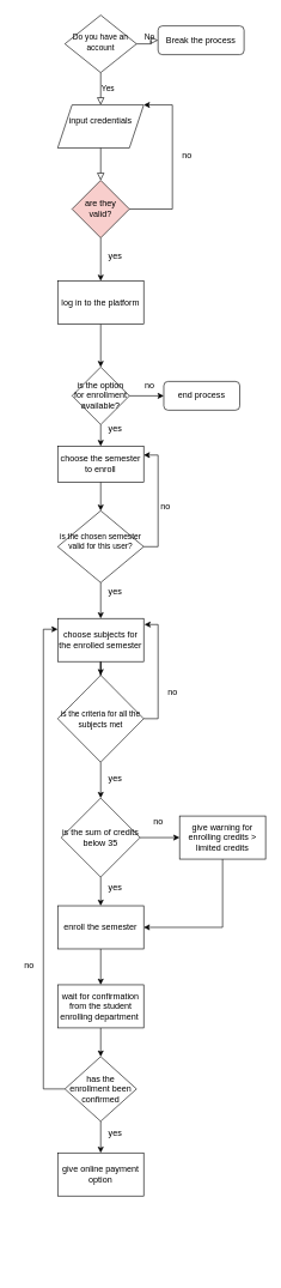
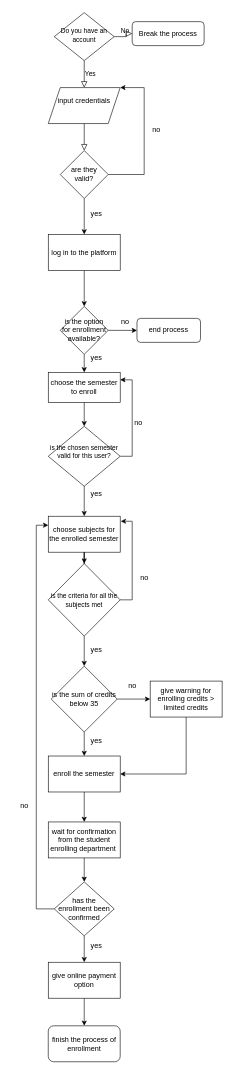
  <mxCell id="0" />
  <mxCell id="1" parent="0" />
  <mxCell id="2" value="Yes" style="rounded=0;html=1;jettySize=auto;orthogonalLoop=1;fontSize=11;endArrow=block;endFill=0;endSize=8;strokeWidth=1;shadow=0;labelBackgroundColor=none;edgeStyle=orthogonalEdgeStyle;entryX=0.5;entryY=0;entryDx=0;entryDy=0;" parent="1" source="4" target="7" edge="1"><mxGeometry x="0.012" y="10" relative="1" as="geometry"><mxPoint y="-1" as="offset" /><mxPoint x="140" y="140" as="targetPoint" /></mxGeometry></mxCell>
  <mxCell id="3" value="No" style="edgeStyle=orthogonalEdgeStyle;rounded=0;html=1;jettySize=auto;orthogonalLoop=1;fontSize=11;endArrow=block;endFill=0;endSize=8;strokeWidth=1;shadow=0;labelBackgroundColor=none;" parent="1" source="4" target="5" edge="1"><mxGeometry y="10" relative="1" as="geometry"><mxPoint as="offset" /></mxGeometry></mxCell>
  <mxCell id="4" value="&lt;font style=&quot;font-size: 11px;&quot;&gt;Do you have an account&lt;/font&gt;" style="rhombus;whiteSpace=wrap;html=1;shadow=0;fontFamily=Helvetica;fontSize=12;align=center;strokeWidth=1;spacing=6;spacingTop=-4;" parent="1" vertex="1"><mxGeometry x="90" y="20" width="100" height="80" as="geometry" /></mxCell>
  <mxCell id="5" value="Break the process" style="rounded=1;whiteSpace=wrap;html=1;fontSize=12;glass=0;strokeWidth=1;shadow=0;" parent="1" vertex="1"><mxGeometry x="220" y="35" width="120" height="40" as="geometry" /></mxCell>
  <mxCell id="6" value="" style="rounded=0;html=1;jettySize=auto;orthogonalLoop=1;fontSize=11;endArrow=block;endFill=0;endSize=8;strokeWidth=1;shadow=0;labelBackgroundColor=none;edgeStyle=orthogonalEdgeStyle;" parent="1" edge="1"><mxGeometry x="0.333" y="20" relative="1" as="geometry"><mxPoint as="offset" /><mxPoint x="140" y="190" as="sourcePoint" /><mxPoint x="140" y="250" as="targetPoint" /></mxGeometry></mxCell>
  <mxCell id="7" value="input credentials&lt;div&gt;&lt;br&gt;&lt;/div&gt;" style="shape=parallelogram;perimeter=parallelogramPerimeter;whiteSpace=wrap;html=1;fixedSize=1;" vertex="1" parent="1"><mxGeometry x="80" y="145" width="120" height="60" as="geometry" /></mxCell>
  <mxCell id="8" style="edgeStyle=orthogonalEdgeStyle;rounded=0;orthogonalLoop=1;jettySize=auto;html=1;exitX=1;exitY=0.5;exitDx=0;exitDy=0;entryX=1;entryY=0;entryDx=0;entryDy=0;" edge="1" parent="1" source="10" target="7"><mxGeometry relative="1" as="geometry"><Array as="points"><mxPoint x="240" y="290" /><mxPoint x="240" y="145" /></Array></mxGeometry></mxCell>
  <mxCell id="9" style="edgeStyle=orthogonalEdgeStyle;rounded=0;orthogonalLoop=1;jettySize=auto;html=1;exitX=0.5;exitY=1;exitDx=0;exitDy=0;entryX=0.5;entryY=0;entryDx=0;entryDy=0;" edge="1" parent="1" source="10" target="13"><mxGeometry relative="1" as="geometry" /></mxCell>
- <mxCell id="10" value="are they valid?" style="rhombus;whiteSpace=wrap;html=1;fillColor=#f8cecc;" vertex="1" parent="1"><mxGeometry x="100" y="250" width="80" height="80" as="geometry" /></mxCell>
+ <mxCell id="10" value="are they valid?" style="rhombus;whiteSpace=wrap;html=1;" vertex="1" parent="1"><mxGeometry x="100" y="250" width="80" height="80" as="geometry" /></mxCell>
  <mxCell id="11" value="no&lt;div&gt;&lt;br&gt;&lt;/div&gt;" style="text;html=1;align=center;verticalAlign=middle;resizable=0;points=[];autosize=1;strokeColor=none;fillColor=none;" vertex="1" parent="1"><mxGeometry x="240" y="203" width="40" height="40" as="geometry" /></mxCell>
  <mxCell id="12" style="edgeStyle=orthogonalEdgeStyle;rounded=0;orthogonalLoop=1;jettySize=auto;html=1;exitX=0.5;exitY=1;exitDx=0;exitDy=0;entryX=0.5;entryY=0;entryDx=0;entryDy=0;" edge="1" parent="1" source="13" target="17"><mxGeometry relative="1" as="geometry" /></mxCell>
  <mxCell id="13" value="log in to the platform" style="rounded=0;whiteSpace=wrap;html=1;" vertex="1" parent="1"><mxGeometry x="80" y="390" width="120" height="60" as="geometry" /></mxCell>
  <mxCell id="14" value="yes" style="text;html=1;align=center;verticalAlign=middle;resizable=0;points=[];autosize=1;strokeColor=none;fillColor=none;" vertex="1" parent="1"><mxGeometry x="140" y="340" width="40" height="30" as="geometry" /></mxCell>
  <mxCell id="15" style="edgeStyle=orthogonalEdgeStyle;rounded=0;orthogonalLoop=1;jettySize=auto;html=1;exitX=1;exitY=0.5;exitDx=0;exitDy=0;entryX=0;entryY=0.5;entryDx=0;entryDy=0;" edge="1" parent="1" source="17" target="18"><mxGeometry relative="1" as="geometry" /></mxCell>
  <mxCell id="16" style="edgeStyle=orthogonalEdgeStyle;rounded=0;orthogonalLoop=1;jettySize=auto;html=1;exitX=0.5;exitY=1;exitDx=0;exitDy=0;entryX=0.5;entryY=0;entryDx=0;entryDy=0;" edge="1" parent="1" source="17" target="21"><mxGeometry relative="1" as="geometry" /></mxCell>
  <mxCell id="17" value="is the option for enrollment available?" style="rhombus;whiteSpace=wrap;html=1;" vertex="1" parent="1"><mxGeometry x="100" y="510" width="80" height="80" as="geometry" /></mxCell>
  <mxCell id="18" value="end process" style="rounded=1;whiteSpace=wrap;html=1;" vertex="1" parent="1"><mxGeometry x="228" y="530" width="106" height="40" as="geometry" /></mxCell>
  <mxCell id="19" value="no&lt;div&gt;&lt;br&gt;&lt;/div&gt;" style="text;html=1;align=center;verticalAlign=middle;resizable=0;points=[];autosize=1;strokeColor=none;fillColor=none;" vertex="1" parent="1"><mxGeometry x="188" y="523" width="40" height="40" as="geometry" /></mxCell>
  <mxCell id="20" style="edgeStyle=orthogonalEdgeStyle;rounded=0;orthogonalLoop=1;jettySize=auto;html=1;exitX=0.5;exitY=1;exitDx=0;exitDy=0;entryX=0.5;entryY=0;entryDx=0;entryDy=0;" edge="1" parent="1" source="21" target="25"><mxGeometry relative="1" as="geometry" /></mxCell>
  <mxCell id="21" value="choose the semester to enroll" style="rectangle;whiteSpace=wrap;html=1;" vertex="1" parent="1"><mxGeometry x="80" y="620" width="120" height="50" as="geometry" /></mxCell>
  <mxCell id="22" value="yes&lt;div&gt;&lt;br&gt;&lt;/div&gt;" style="text;html=1;align=center;verticalAlign=middle;resizable=0;points=[];autosize=1;strokeColor=none;fillColor=none;" vertex="1" parent="1"><mxGeometry x="140" y="583" width="40" height="40" as="geometry" /></mxCell>
  <mxCell id="23" style="edgeStyle=orthogonalEdgeStyle;rounded=0;orthogonalLoop=1;jettySize=auto;html=1;exitX=1;exitY=0.5;exitDx=0;exitDy=0;entryX=1;entryY=0.25;entryDx=0;entryDy=0;" edge="1" parent="1" source="25" target="21"><mxGeometry relative="1" as="geometry"><mxPoint x="231" y="760" as="targetPoint" /></mxGeometry></mxCell>
  <mxCell id="24" style="edgeStyle=orthogonalEdgeStyle;rounded=0;orthogonalLoop=1;jettySize=auto;html=1;exitX=0.5;exitY=1;exitDx=0;exitDy=0;entryX=0.5;entryY=0;entryDx=0;entryDy=0;" edge="1" parent="1" source="25" target="28"><mxGeometry relative="1" as="geometry" /></mxCell>
  <mxCell id="25" value="&lt;font style=&quot;font-size: 11px;&quot;&gt;is the chosen semester valid for this user?&lt;/font&gt;&lt;div&gt;&lt;br&gt;&lt;/div&gt;" style="rhombus;whiteSpace=wrap;html=1;" vertex="1" parent="1"><mxGeometry x="80" y="710" width="120" height="100" as="geometry" /></mxCell>
  <mxCell id="26" value="no" style="text;html=1;align=center;verticalAlign=middle;resizable=0;points=[];autosize=1;strokeColor=none;fillColor=none;" vertex="1" parent="1"><mxGeometry x="210" y="690" width="40" height="30" as="geometry" /></mxCell>
  <mxCell id="27" style="edgeStyle=orthogonalEdgeStyle;rounded=0;orthogonalLoop=1;jettySize=auto;html=1;exitX=0.5;exitY=1;exitDx=0;exitDy=0;" edge="1" parent="1" source="28" target="31"><mxGeometry relative="1" as="geometry" /></mxCell>
  <mxCell id="28" value="choose subjects for the enrolled semester" style="rectangle;whiteSpace=wrap;html=1;" vertex="1" parent="1"><mxGeometry x="80" y="860" width="120" height="60" as="geometry" /></mxCell>
  <mxCell id="29" value="yes&lt;div&gt;&lt;br&gt;&lt;/div&gt;" style="text;html=1;align=center;verticalAlign=middle;resizable=0;points=[];autosize=1;strokeColor=none;fillColor=none;" vertex="1" parent="1"><mxGeometry x="140" y="810" width="40" height="40" as="geometry" /></mxCell>
  <mxCell id="30" style="edgeStyle=orthogonalEdgeStyle;rounded=0;orthogonalLoop=1;jettySize=auto;html=1;exitX=0.5;exitY=1;exitDx=0;exitDy=0;entryX=0.5;entryY=0;entryDx=0;entryDy=0;" edge="1" parent="1" source="31" target="36"><mxGeometry relative="1" as="geometry" /></mxCell>
  <mxCell id="31" value="&lt;span style=&quot;font-size: 11px;&quot;&gt;is the criteria for all the subjects met&lt;/span&gt;" style="rhombus;whiteSpace=wrap;html=1;" vertex="1" parent="1"><mxGeometry x="80" y="939" width="120" height="121" as="geometry" /></mxCell>
  <mxCell id="32" style="edgeStyle=orthogonalEdgeStyle;rounded=0;orthogonalLoop=1;jettySize=auto;html=1;exitX=1;exitY=0.5;exitDx=0;exitDy=0;entryX=1.008;entryY=0.14;entryDx=0;entryDy=0;entryPerimeter=0;" edge="1" parent="1" source="31" target="28"><mxGeometry relative="1" as="geometry" /></mxCell>
  <mxCell id="33" value="no" style="text;html=1;align=center;verticalAlign=middle;resizable=0;points=[];autosize=1;strokeColor=none;fillColor=none;" vertex="1" parent="1"><mxGeometry x="220" y="948" width="40" height="30" as="geometry" /></mxCell>
  <mxCell id="34" style="edgeStyle=orthogonalEdgeStyle;rounded=0;orthogonalLoop=1;jettySize=auto;html=1;exitX=0.5;exitY=1;exitDx=0;exitDy=0;entryX=0.5;entryY=0;entryDx=0;entryDy=0;" edge="1" parent="1" source="36" target="39"><mxGeometry relative="1" as="geometry" /></mxCell>
  <mxCell id="35" style="edgeStyle=orthogonalEdgeStyle;rounded=0;orthogonalLoop=1;jettySize=auto;html=1;exitX=1;exitY=0.5;exitDx=0;exitDy=0;entryX=0;entryY=0.5;entryDx=0;entryDy=0;" edge="1" parent="1" source="36" target="42"><mxGeometry relative="1" as="geometry" /></mxCell>
  <mxCell id="36" value="is the sum of credits below 35" style="rhombus;whiteSpace=wrap;html=1;" vertex="1" parent="1"><mxGeometry x="85" y="1110" width="110" height="110" as="geometry" /></mxCell>
  <mxCell id="37" value="yes" style="text;html=1;align=center;verticalAlign=middle;resizable=0;points=[];autosize=1;strokeColor=none;fillColor=none;" vertex="1" parent="1"><mxGeometry x="140" y="1068" width="40" height="30" as="geometry" /></mxCell>
  <mxCell id="38" style="edgeStyle=orthogonalEdgeStyle;rounded=0;orthogonalLoop=1;jettySize=auto;html=1;exitX=0.5;exitY=1;exitDx=0;exitDy=0;" edge="1" parent="1" source="39" target="44"><mxGeometry relative="1" as="geometry" /></mxCell>
  <mxCell id="39" value="enroll the semester" style="rectangle;whiteSpace=wrap;html=1;" vertex="1" parent="1"><mxGeometry x="80" y="1260" width="120" height="60" as="geometry" /></mxCell>
  <mxCell id="40" value="yes" style="text;html=1;align=center;verticalAlign=middle;resizable=0;points=[];autosize=1;strokeColor=none;fillColor=none;" vertex="1" parent="1"><mxGeometry x="140" y="1220" width="40" height="30" as="geometry" /></mxCell>
  <mxCell id="41" style="edgeStyle=orthogonalEdgeStyle;rounded=0;orthogonalLoop=1;jettySize=auto;html=1;exitX=0.5;exitY=1;exitDx=0;exitDy=0;entryX=1;entryY=0.5;entryDx=0;entryDy=0;" edge="1" parent="1" source="42" target="39"><mxGeometry relative="1" as="geometry" /></mxCell>
  <mxCell id="42" value="give warning for enrolling credits &amp;gt; limited credits" style="rounded=0;whiteSpace=wrap;html=1;" vertex="1" parent="1"><mxGeometry x="250" y="1135" width="120" height="60" as="geometry" /></mxCell>
  <mxCell id="43" value="" style="edgeStyle=orthogonalEdgeStyle;rounded=0;orthogonalLoop=1;jettySize=auto;html=1;" edge="1" parent="1" source="44" target="47"><mxGeometry relative="1" as="geometry" /></mxCell>
  <mxCell id="44" value="wait for confirmation from the student enrolling department&amp;nbsp;" style="rounded=0;whiteSpace=wrap;html=1;" vertex="1" parent="1"><mxGeometry x="80" y="1370" width="120" height="60" as="geometry" /></mxCell>
  <mxCell id="45" style="edgeStyle=orthogonalEdgeStyle;rounded=0;orthogonalLoop=1;jettySize=auto;html=1;exitX=0.5;exitY=1;exitDx=0;exitDy=0;" edge="1" parent="1" source="47" target="49"><mxGeometry relative="1" as="geometry" /></mxCell>
  <mxCell id="46" style="edgeStyle=orthogonalEdgeStyle;rounded=0;orthogonalLoop=1;jettySize=auto;html=1;exitX=0;exitY=0.5;exitDx=0;exitDy=0;entryX=0;entryY=0.25;entryDx=0;entryDy=0;" edge="1" parent="1" source="47" target="28"><mxGeometry relative="1" as="geometry" /></mxCell>
  <mxCell id="47" value="has the enrollment been confirmed" style="rhombus;whiteSpace=wrap;html=1;" vertex="1" parent="1"><mxGeometry x="90" y="1470" width="100" height="90" as="geometry" /></mxCell>
+ <mxCell id="48" style="edgeStyle=orthogonalEdgeStyle;rounded=0;orthogonalLoop=1;jettySize=auto;html=1;exitX=0.5;exitY=1;exitDx=0;exitDy=0;" edge="1" parent="1" source="49" target="52"><mxGeometry relative="1" as="geometry" /></mxCell>
  <mxCell id="49" value="give online payment option" style="rounded=0;whiteSpace=wrap;html=1;" vertex="1" parent="1"><mxGeometry x="80" y="1604" width="120" height="60" as="geometry" /></mxCell>
  <mxCell id="50" value="yes&lt;div&gt;&lt;br&gt;&lt;/div&gt;" style="text;html=1;align=center;verticalAlign=middle;resizable=0;points=[];autosize=1;strokeColor=none;fillColor=none;" vertex="1" parent="1"><mxGeometry x="140" y="1564" width="40" height="40" as="geometry" /></mxCell>
  <mxCell id="51" value="no" style="text;html=1;align=center;verticalAlign=middle;resizable=0;points=[];autosize=1;strokeColor=none;fillColor=none;" vertex="1" parent="1"><mxGeometry x="20" y="1328" width="40" height="30" as="geometry" /></mxCell>
+ <mxCell id="52" value="finish the process of enrollment" style="rounded=1;whiteSpace=wrap;html=1;" vertex="1" parent="1"><mxGeometry x="80" y="1710" width="120" height="60" as="geometry" /></mxCell>
  <mxCell id="53" value="no" style="text;html=1;align=center;verticalAlign=middle;resizable=0;points=[];autosize=1;strokeColor=none;fillColor=none;" vertex="1" parent="1"><mxGeometry x="200" y="1128" width="40" height="30" as="geometry" /></mxCell>
